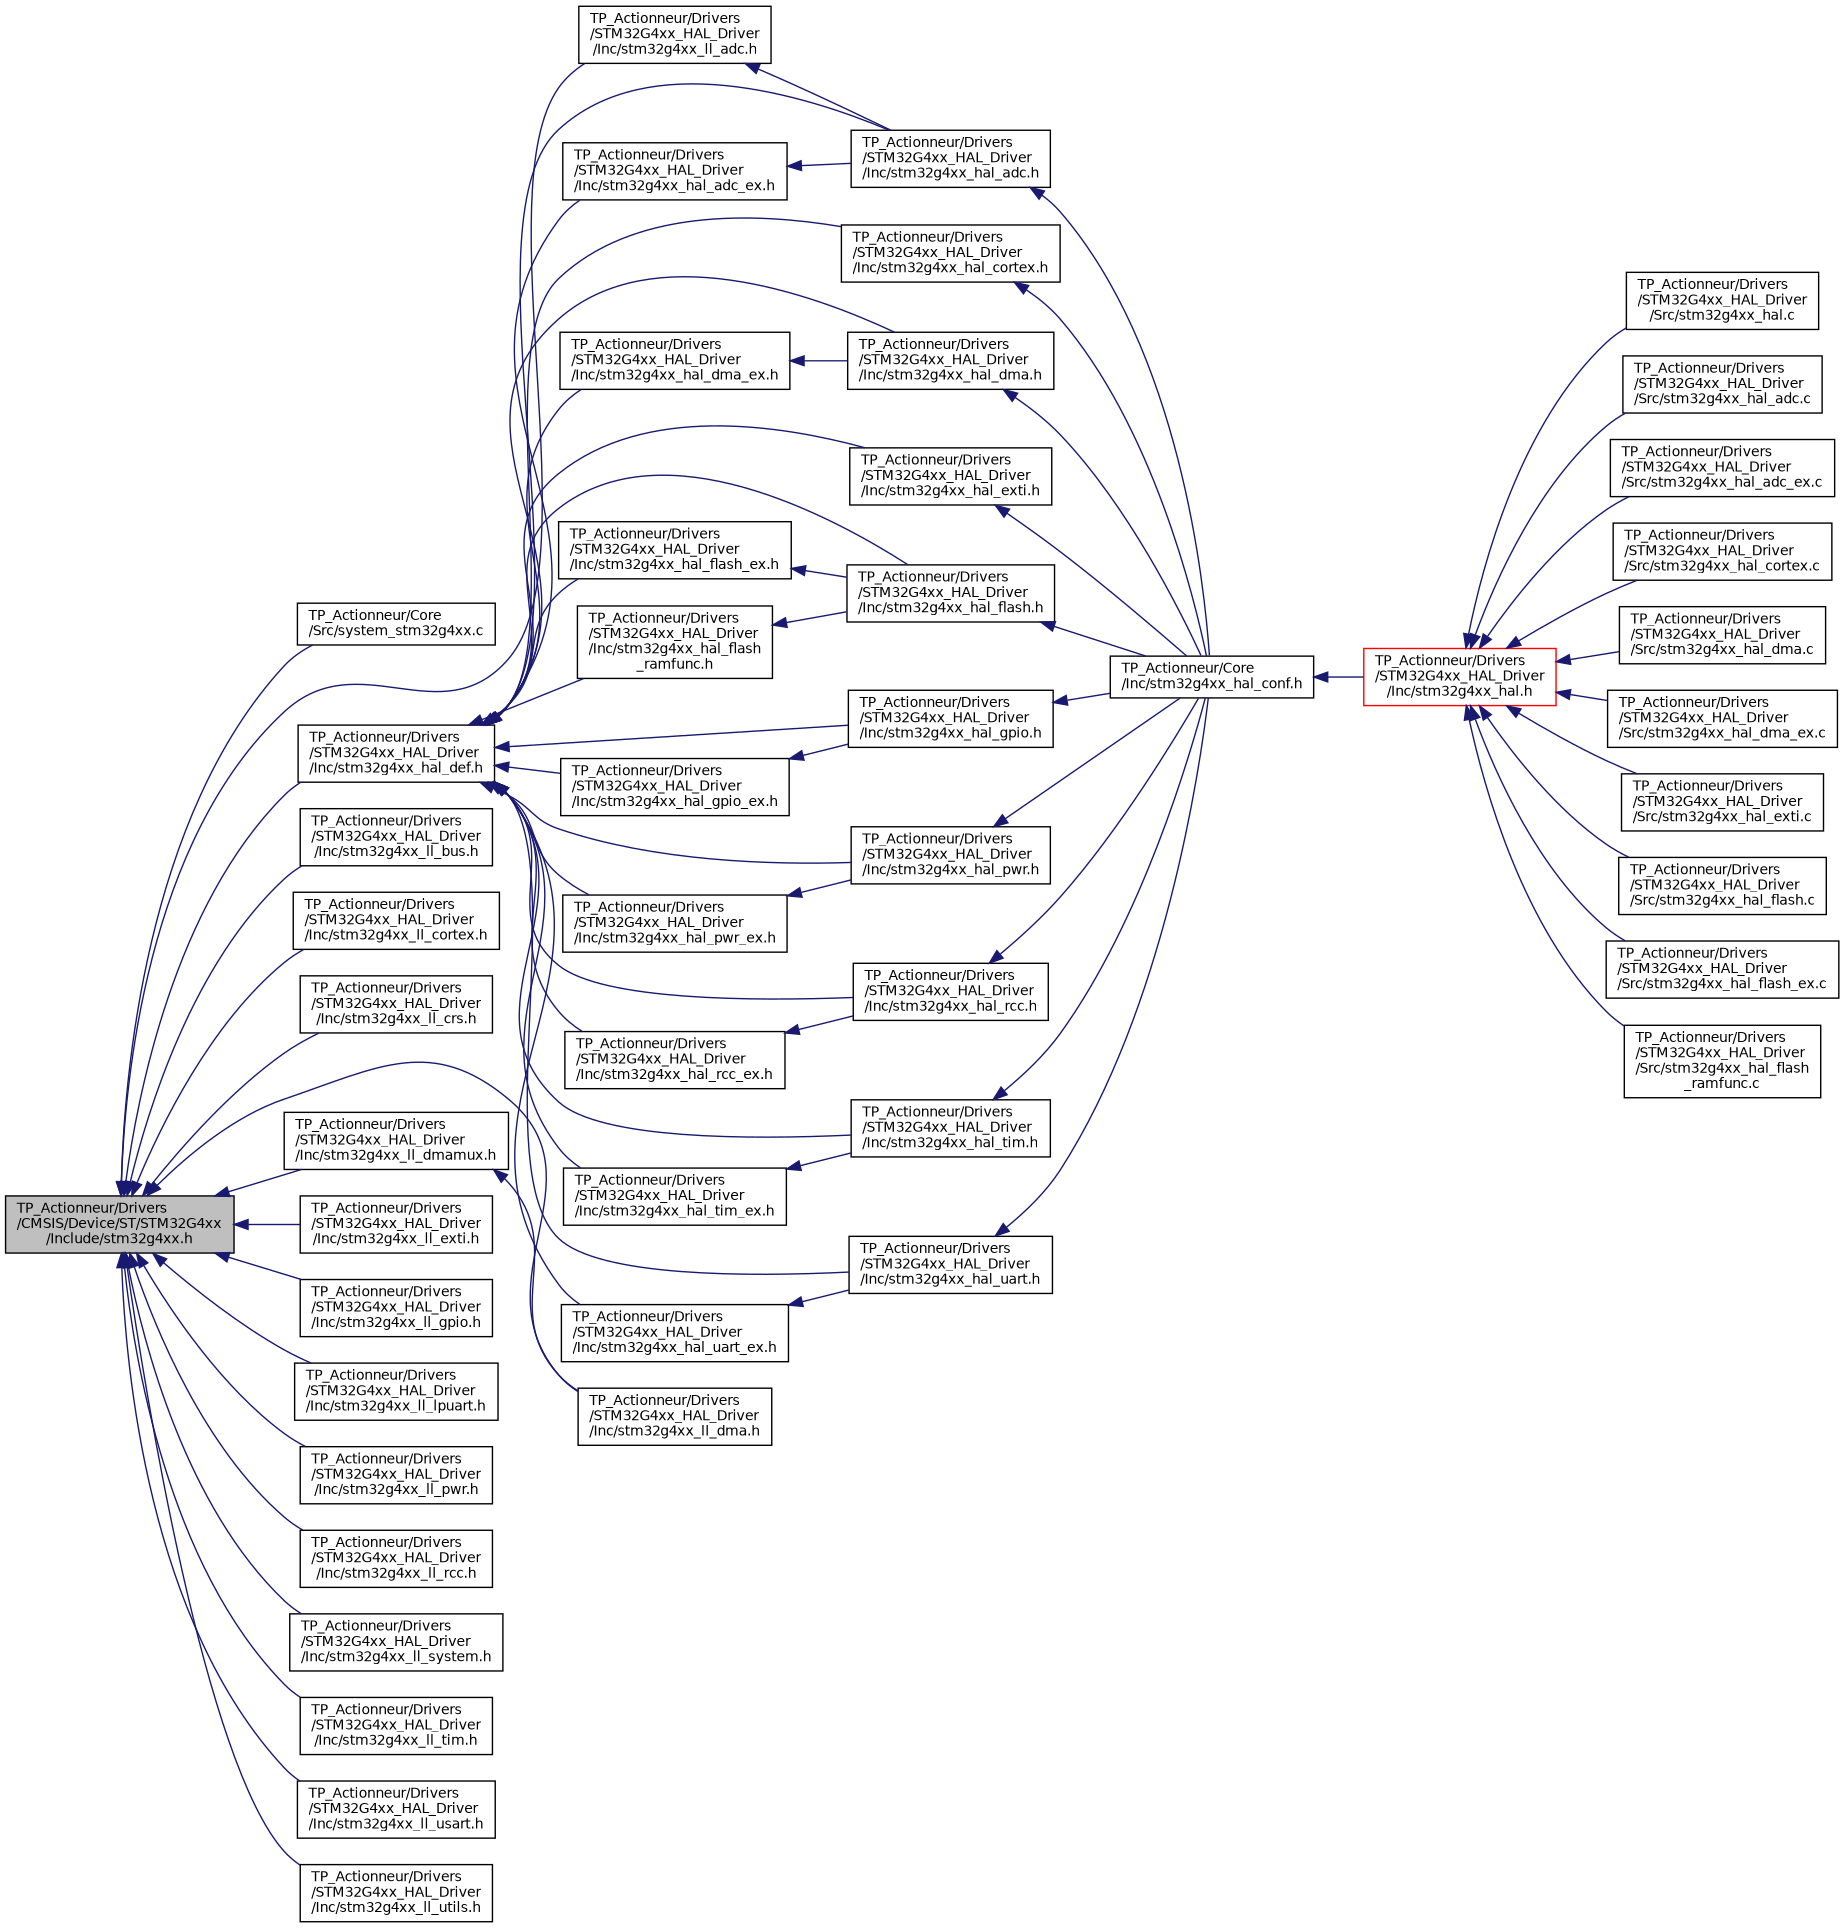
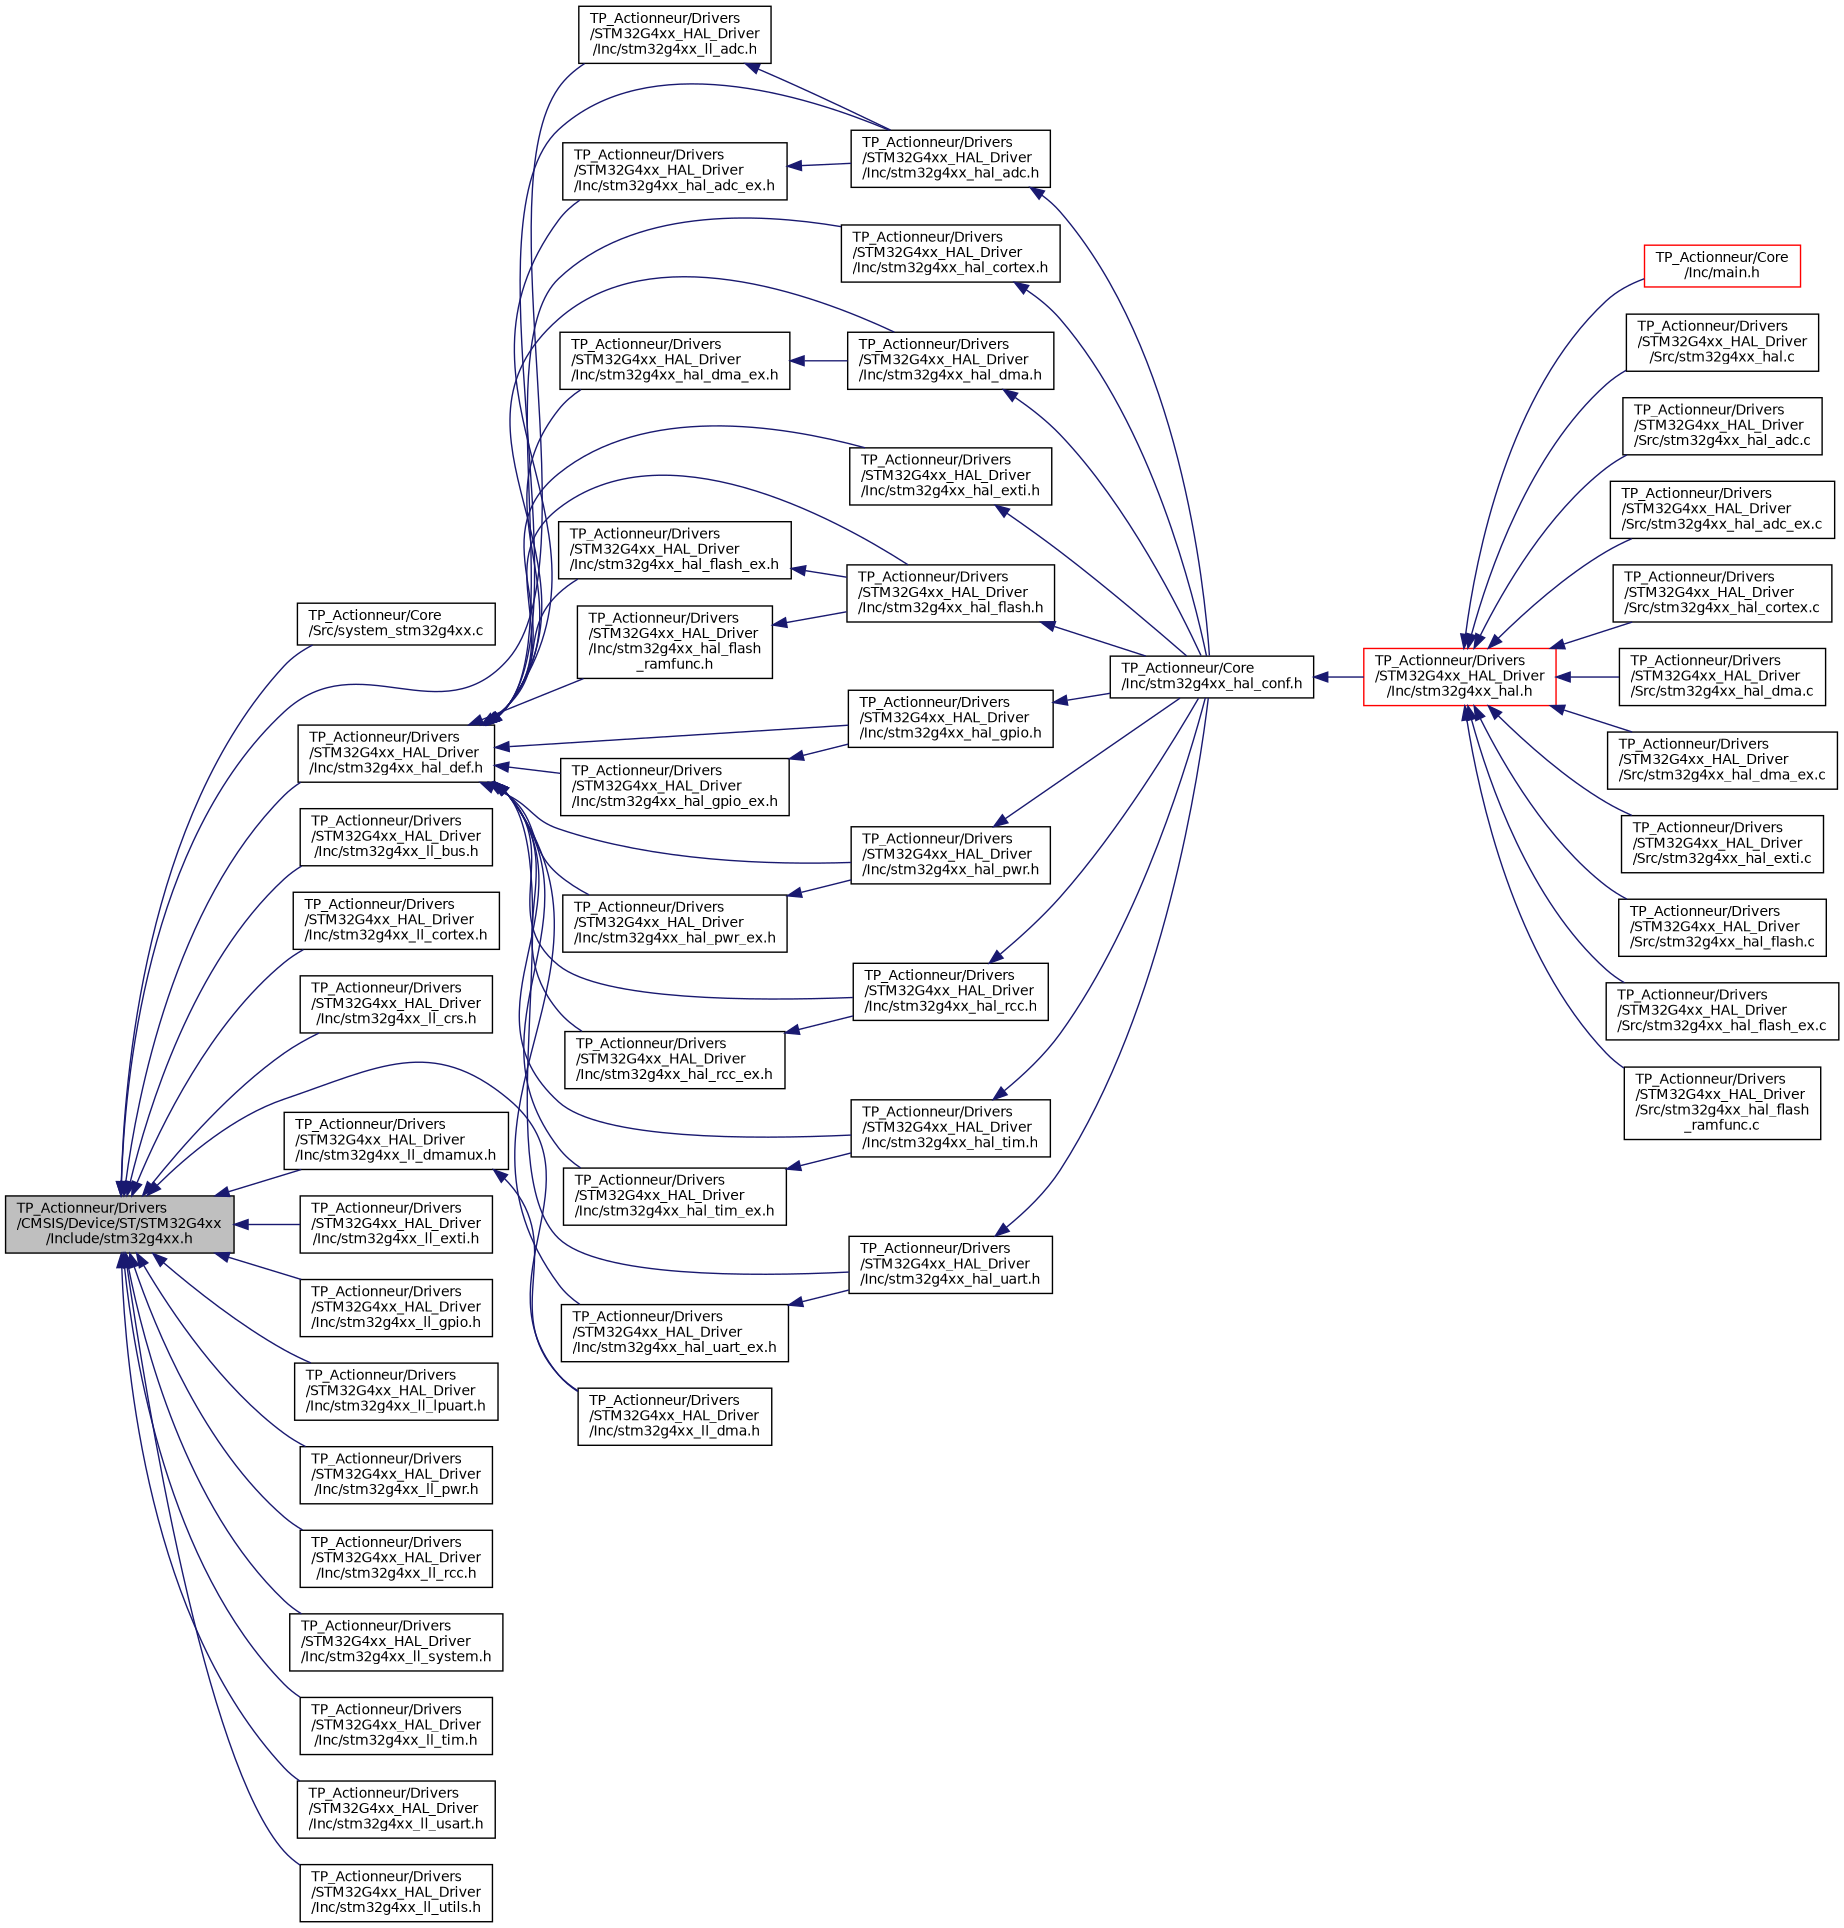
  digraph {
    rankdir=LR
    node [color=black fillcolor=white fontname=Helvetica fontsize=10 shape=record style=filled]
    edge [color=midnightblue dir=back fontname=Helvetica fontsize=10 labelfontname=Helvetica labelfontsize=10 style=solid]
    n1 [fillcolor=grey75 fontcolor=black height=0.2 label="TP_Actionneur/Drivers\l/CMSIS/Device/ST/STM32G4xx\l/Include/stm32g4xx.h" width=0.4]
    n2 [height=0.2 label="TP_Actionneur/Core\l/Src/system_stm32g4xx.c" width=0.4]
    n3 [height=0.2 label="TP_Actionneur/Drivers\l/STM32G4xx_HAL_Driver\l/Inc/stm32g4xx_hal_def.h" width=0.4]
    n4 [height=0.2 label="TP_Actionneur/Drivers\l/STM32G4xx_HAL_Driver\l/Inc/stm32g4xx_ll_adc.h" width=0.4]
    n5 [height=0.2 label="TP_Actionneur/Drivers\l/STM32G4xx_HAL_Driver\l/Inc/stm32g4xx_ll_bus.h" width=0.4]
    n6 [height=0.2 label="TP_Actionneur/Drivers\l/STM32G4xx_HAL_Driver\l/Inc/stm32g4xx_ll_cortex.h" width=0.4]
    n7 [height=0.2 label="TP_Actionneur/Drivers\l/STM32G4xx_HAL_Driver\l/Inc/stm32g4xx_ll_crs.h" width=0.4]
    n8 [height=0.2 label="TP_Actionneur/Drivers\l/STM32G4xx_HAL_Driver\l/Inc/stm32g4xx_ll_dma.h" width=0.4]
    n9 [height=0.2 label="TP_Actionneur/Drivers\l/STM32G4xx_HAL_Driver\l/Inc/stm32g4xx_ll_dmamux.h" width=0.4]
    n10 [height=0.2 label="TP_Actionneur/Drivers\l/STM32G4xx_HAL_Driver\l/Inc/stm32g4xx_ll_exti.h" width=0.4]
    n11 [height=0.2 label="TP_Actionneur/Drivers\l/STM32G4xx_HAL_Driver\l/Inc/stm32g4xx_ll_gpio.h" width=0.4]
    n12 [height=0.2 label="TP_Actionneur/Drivers\l/STM32G4xx_HAL_Driver\l/Inc/stm32g4xx_ll_lpuart.h" width=0.4]
    n13 [height=0.2 label="TP_Actionneur/Drivers\l/STM32G4xx_HAL_Driver\l/Inc/stm32g4xx_ll_pwr.h" width=0.4]
    n14 [height=0.2 label="TP_Actionneur/Drivers\l/STM32G4xx_HAL_Driver\l/Inc/stm32g4xx_ll_rcc.h" width=0.4]
    n15 [height=0.2 label="TP_Actionneur/Drivers\l/STM32G4xx_HAL_Driver\l/Inc/stm32g4xx_ll_system.h" width=0.4]
    n16 [height=0.2 label="TP_Actionneur/Drivers\l/STM32G4xx_HAL_Driver\l/Inc/stm32g4xx_ll_tim.h" width=0.4]
    n17 [height=0.2 label="TP_Actionneur/Drivers\l/STM32G4xx_HAL_Driver\l/Inc/stm32g4xx_ll_usart.h" width=0.4]
    n18 [height=0.2 label="TP_Actionneur/Drivers\l/STM32G4xx_HAL_Driver\l/Inc/stm32g4xx_ll_utils.h" width=0.4]
    n19 [height=0.2 label="TP_Actionneur/Drivers\l/STM32G4xx_HAL_Driver\l/Inc/stm32g4xx_hal_adc.h" width=0.4]
    n20 [height=0.2 label="TP_Actionneur/Drivers\l/STM32G4xx_HAL_Driver\l/Inc/stm32g4xx_hal_adc_ex.h" width=0.4]
    n21 [height=0.2 label="TP_Actionneur/Drivers\l/STM32G4xx_HAL_Driver\l/Inc/stm32g4xx_hal_cortex.h" width=0.4]
    n22 [height=0.2 label="TP_Actionneur/Drivers\l/STM32G4xx_HAL_Driver\l/Inc/stm32g4xx_hal_dma.h" width=0.4]
    n23 [height=0.2 label="TP_Actionneur/Drivers\l/STM32G4xx_HAL_Driver\l/Inc/stm32g4xx_hal_dma_ex.h" width=0.4]
    n24 [height=0.2 label="TP_Actionneur/Drivers\l/STM32G4xx_HAL_Driver\l/Inc/stm32g4xx_hal_exti.h" width=0.4]
    n25 [height=0.2 label="TP_Actionneur/Drivers\l/STM32G4xx_HAL_Driver\l/Inc/stm32g4xx_hal_flash.h" width=0.4]
    n26 [height=0.2 label="TP_Actionneur/Drivers\l/STM32G4xx_HAL_Driver\l/Inc/stm32g4xx_hal_flash_ex.h" width=0.4]
    n27 [height=0.2 label="TP_Actionneur/Drivers\l/STM32G4xx_HAL_Driver\l/Inc/stm32g4xx_hal_flash\l_ramfunc.h" width=0.4]
    n28 [height=0.2 label="TP_Actionneur/Drivers\l/STM32G4xx_HAL_Driver\l/Inc/stm32g4xx_hal_gpio.h" width=0.4]
    n29 [height=0.2 label="TP_Actionneur/Drivers\l/STM32G4xx_HAL_Driver\l/Inc/stm32g4xx_hal_gpio_ex.h" width=0.4]
    n30 [height=0.2 label="TP_Actionneur/Drivers\l/STM32G4xx_HAL_Driver\l/Inc/stm32g4xx_hal_pwr.h" width=0.4]
    n31 [height=0.2 label="TP_Actionneur/Drivers\l/STM32G4xx_HAL_Driver\l/Inc/stm32g4xx_hal_pwr_ex.h" width=0.4]
    n32 [height=0.2 label="TP_Actionneur/Drivers\l/STM32G4xx_HAL_Driver\l/Inc/stm32g4xx_hal_rcc.h" width=0.4]
    n33 [height=0.2 label="TP_Actionneur/Drivers\l/STM32G4xx_HAL_Driver\l/Inc/stm32g4xx_hal_rcc_ex.h" width=0.4]
    n34 [height=0.2 label="TP_Actionneur/Drivers\l/STM32G4xx_HAL_Driver\l/Inc/stm32g4xx_hal_tim.h" width=0.4]
    n35 [height=0.2 label="TP_Actionneur/Drivers\l/STM32G4xx_HAL_Driver\l/Inc/stm32g4xx_hal_tim_ex.h" width=0.4]
    n36 [height=0.2 label="TP_Actionneur/Drivers\l/STM32G4xx_HAL_Driver\l/Inc/stm32g4xx_hal_uart.h" width=0.4]
    n37 [height=0.2 label="TP_Actionneur/Drivers\l/STM32G4xx_HAL_Driver\l/Inc/stm32g4xx_hal_uart_ex.h" width=0.4]
    n38 [height=0.2 label="TP_Actionneur/Core\l/Inc/stm32g4xx_hal_conf.h" width=0.4]
    n39 [color=red height=0.2 label="TP_Actionneur/Drivers\l/STM32G4xx_HAL_Driver\l/Inc/stm32g4xx_hal.h" width=0.4]
+   n40 [color=red height=0.2 label="TP_Actionneur/Core\l/Inc/main.h" width=0.4]
    n41 [height=0.2 label="TP_Actionneur/Drivers\l/STM32G4xx_HAL_Driver\l/Src/stm32g4xx_hal.c" width=0.4]
    n42 [height=0.2 label="TP_Actionneur/Drivers\l/STM32G4xx_HAL_Driver\l/Src/stm32g4xx_hal_adc.c" width=0.4]
    n43 [height=0.2 label="TP_Actionneur/Drivers\l/STM32G4xx_HAL_Driver\l/Src/stm32g4xx_hal_adc_ex.c" width=0.4]
    n44 [height=0.2 label="TP_Actionneur/Drivers\l/STM32G4xx_HAL_Driver\l/Src/stm32g4xx_hal_cortex.c" width=0.4]
    n45 [height=0.2 label="TP_Actionneur/Drivers\l/STM32G4xx_HAL_Driver\l/Src/stm32g4xx_hal_dma.c" width=0.4]
    n46 [height=0.2 label="TP_Actionneur/Drivers\l/STM32G4xx_HAL_Driver\l/Src/stm32g4xx_hal_dma_ex.c" width=0.4]
    n47 [height=0.2 label="TP_Actionneur/Drivers\l/STM32G4xx_HAL_Driver\l/Src/stm32g4xx_hal_exti.c" width=0.4]
    n48 [height=0.2 label="TP_Actionneur/Drivers\l/STM32G4xx_HAL_Driver\l/Src/stm32g4xx_hal_flash.c" width=0.4]
    n49 [height=0.2 label="TP_Actionneur/Drivers\l/STM32G4xx_HAL_Driver\l/Src/stm32g4xx_hal_flash_ex.c" width=0.4]
    n50 [height=0.2 label="TP_Actionneur/Drivers\l/STM32G4xx_HAL_Driver\l/Src/stm32g4xx_hal_flash\l_ramfunc.c" width=0.4]
    n1 -> n2
    n1 -> n3
    n1 -> n4
    n1 -> n5
    n1 -> n6
    n1 -> n7
    n1 -> n8
    n1 -> n9
    n1 -> n10
    n1 -> n11
    n1 -> n12
    n1 -> n13
    n1 -> n14
    n1 -> n15
    n1 -> n16
    n1 -> n17
    n1 -> n18
    n3 -> n19
    n3 -> n20
    n3 -> n21
    n3 -> n22
    n3 -> n23
    n3 -> n24
    n3 -> n25
    n3 -> n26
    n3 -> n27
    n3 -> n28
    n3 -> n29
    n3 -> n30
    n3 -> n31
    n3 -> n32
    n3 -> n33
    n3 -> n34
    n3 -> n35
    n3 -> n36
    n3 -> n37
    n4 -> n19
    n9 -> n8
    n19 -> n38
    n20 -> n19
    n21 -> n38
    n22 -> n38
    n23 -> n22
    n24 -> n38
    n25 -> n38
    n26 -> n25
    n27 -> n25
    n28 -> n38
    n29 -> n28
    n30 -> n38
    n31 -> n30
    n32 -> n38
    n33 -> n32
    n34 -> n38
    n35 -> n34
    n36 -> n38
    n37 -> n36
    n38 -> n39
+   n39 -> n40
    n39 -> n41
    n39 -> n42
    n39 -> n43
    n39 -> n44
    n39 -> n45
    n39 -> n46
    n39 -> n47
    n39 -> n48
    n39 -> n49
    n39 -> n50
  }
